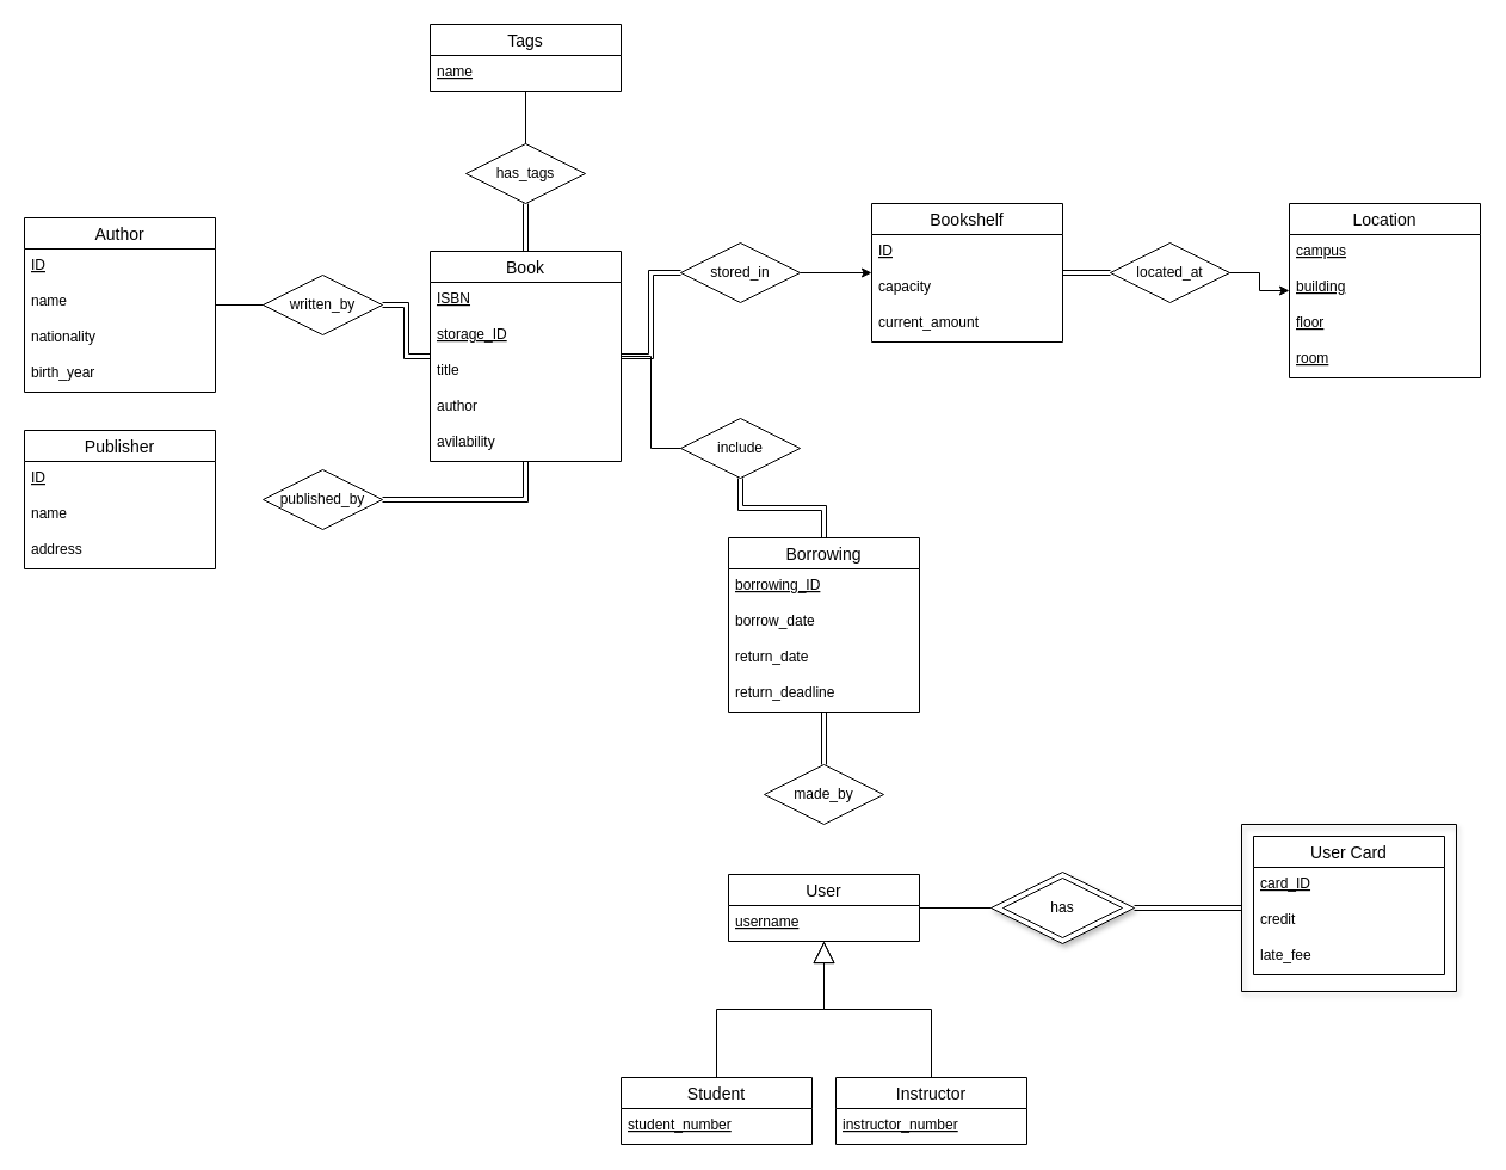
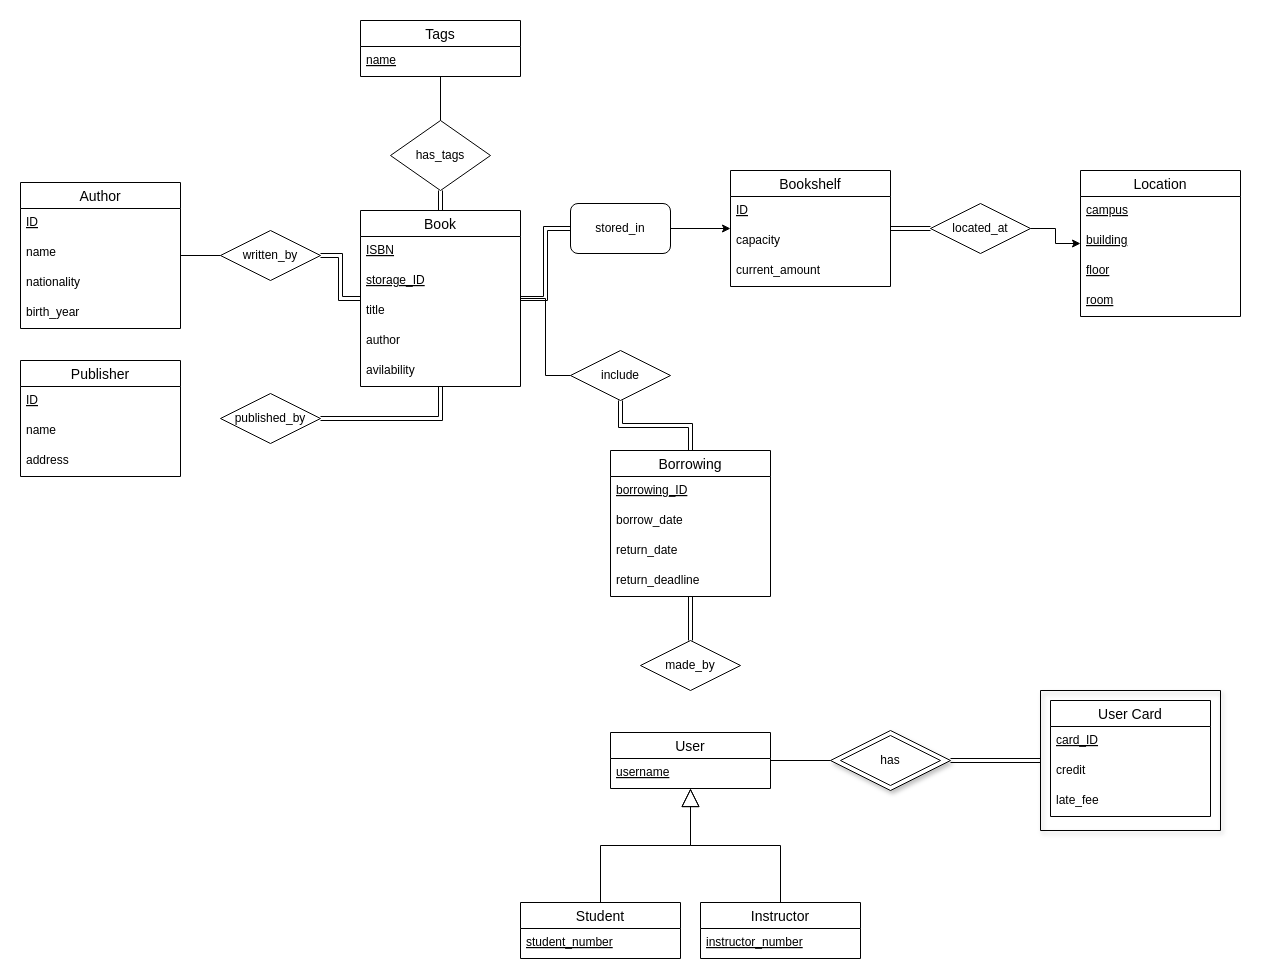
  <mxCell id="0" />
  <mxCell id="1" parent="0" />
  <mxCell id="2" value="" style="rhombus;whiteSpace=wrap;html=1;shadow=1;" parent="1" vertex="1"><mxGeometry x="830" y="730" width="120" height="60" as="geometry" /></mxCell>
  <mxCell id="3" value="Book" style="swimlane;fontStyle=0;childLayout=stackLayout;horizontal=1;startSize=26;horizontalStack=0;resizeParent=1;resizeParentMax=0;resizeLast=0;collapsible=1;marginBottom=0;align=center;fontSize=14;" parent="1" vertex="1"><mxGeometry x="360" y="210" width="160" height="176" as="geometry" /></mxCell>
  <mxCell id="4" value="ISBN" style="text;strokeColor=none;fillColor=none;spacingLeft=4;spacingRight=4;overflow=hidden;rotatable=0;points=[[0,0.5],[1,0.5]];portConstraint=eastwest;fontSize=12;fontStyle=4" parent="3" vertex="1"><mxGeometry y="26" width="160" height="30" as="geometry" /></mxCell>
  <mxCell id="5" value="storage_ID" style="text;strokeColor=none;fillColor=none;spacingLeft=4;spacingRight=4;overflow=hidden;rotatable=0;points=[[0,0.5],[1,0.5]];portConstraint=eastwest;fontSize=12;fontStyle=4" parent="3" vertex="1"><mxGeometry y="56" width="160" height="30" as="geometry" /></mxCell>
  <mxCell id="6" value="title" style="text;strokeColor=none;fillColor=none;spacingLeft=4;spacingRight=4;overflow=hidden;rotatable=0;points=[[0,0.5],[1,0.5]];portConstraint=eastwest;fontSize=12;" parent="3" vertex="1"><mxGeometry y="86" width="160" height="30" as="geometry" /></mxCell>
  <mxCell id="7" value="author" style="text;strokeColor=none;fillColor=none;spacingLeft=4;spacingRight=4;overflow=hidden;rotatable=0;points=[[0,0.5],[1,0.5]];portConstraint=eastwest;fontSize=12;" parent="3" vertex="1"><mxGeometry y="116" width="160" height="30" as="geometry" /></mxCell>
  <mxCell id="8" value="avilability" style="text;strokeColor=none;fillColor=none;spacingLeft=4;spacingRight=4;overflow=hidden;rotatable=0;points=[[0,0.5],[1,0.5]];portConstraint=eastwest;fontSize=12;" parent="3" vertex="1"><mxGeometry y="146" width="160" height="30" as="geometry" /></mxCell>
  <mxCell id="9" value="Bookshelf" style="swimlane;fontStyle=0;childLayout=stackLayout;horizontal=1;startSize=26;horizontalStack=0;resizeParent=1;resizeParentMax=0;resizeLast=0;collapsible=1;marginBottom=0;align=center;fontSize=14;" parent="1" vertex="1"><mxGeometry x="730" y="170" width="160" height="116" as="geometry" /></mxCell>
  <mxCell id="10" value="ID" style="text;strokeColor=none;fillColor=none;spacingLeft=4;spacingRight=4;overflow=hidden;rotatable=0;points=[[0,0.5],[1,0.5]];portConstraint=eastwest;fontSize=12;fontStyle=4" parent="9" vertex="1"><mxGeometry y="26" width="160" height="30" as="geometry" /></mxCell>
  <mxCell id="11" value="capacity" style="text;strokeColor=none;fillColor=none;spacingLeft=4;spacingRight=4;overflow=hidden;rotatable=0;points=[[0,0.5],[1,0.5]];portConstraint=eastwest;fontSize=12;" parent="9" vertex="1"><mxGeometry y="56" width="160" height="30" as="geometry" /></mxCell>
  <mxCell id="12" value="current_amount" style="text;strokeColor=none;fillColor=none;spacingLeft=4;spacingRight=4;overflow=hidden;rotatable=0;points=[[0,0.5],[1,0.5]];portConstraint=eastwest;fontSize=12;" vertex="1" parent="9"><mxGeometry y="86" width="160" height="30" as="geometry" /></mxCell>
  <mxCell id="13" value="Location" style="swimlane;fontStyle=0;childLayout=stackLayout;horizontal=1;startSize=26;horizontalStack=0;resizeParent=1;resizeParentMax=0;resizeLast=0;collapsible=1;marginBottom=0;align=center;fontSize=14;" parent="1" vertex="1"><mxGeometry x="1080" y="170" width="160" height="146" as="geometry" /></mxCell>
  <mxCell id="14" value="campus" style="text;strokeColor=none;fillColor=none;spacingLeft=4;spacingRight=4;overflow=hidden;rotatable=0;points=[[0,0.5],[1,0.5]];portConstraint=eastwest;fontSize=12;fontStyle=4" parent="13" vertex="1"><mxGeometry y="26" width="160" height="30" as="geometry" /></mxCell>
  <mxCell id="15" value="building" style="text;strokeColor=none;fillColor=none;spacingLeft=4;spacingRight=4;overflow=hidden;rotatable=0;points=[[0,0.5],[1,0.5]];portConstraint=eastwest;fontSize=12;fontStyle=4" parent="13" vertex="1"><mxGeometry y="56" width="160" height="30" as="geometry" /></mxCell>
  <mxCell id="16" value="floor" style="text;strokeColor=none;fillColor=none;spacingLeft=4;spacingRight=4;overflow=hidden;rotatable=0;points=[[0,0.5],[1,0.5]];portConstraint=eastwest;fontSize=12;fontStyle=4" parent="13" vertex="1"><mxGeometry y="86" width="160" height="30" as="geometry" /></mxCell>
  <mxCell id="17" value="room" style="text;strokeColor=none;fillColor=none;spacingLeft=4;spacingRight=4;overflow=hidden;rotatable=0;points=[[0,0.5],[1,0.5]];portConstraint=eastwest;fontSize=12;fontStyle=4" vertex="1" parent="13"><mxGeometry y="116" width="160" height="30" as="geometry" /></mxCell>
  <mxCell id="18" style="edgeStyle=orthogonalEdgeStyle;shape=link;rounded=0;orthogonalLoop=1;jettySize=auto;html=1;exitX=0;exitY=0.5;exitDx=0;exitDy=0;" parent="1" source="20" target="3" edge="1"><mxGeometry relative="1" as="geometry" /></mxCell>
  <mxCell id="19" style="edgeStyle=orthogonalEdgeStyle;rounded=0;orthogonalLoop=1;jettySize=auto;html=1;exitX=1;exitY=0.5;exitDx=0;exitDy=0;" parent="1" source="20" target="9" edge="1"><mxGeometry relative="1" as="geometry" /></mxCell>
- <mxCell id="20" value="stored_in" style="rhombus;whiteSpace=wrap;html=1;" parent="1" vertex="1"><mxGeometry x="570" y="203" width="100" height="50" as="geometry" /></mxCell>
+ <mxCell id="20" value="stored_in" style="whiteSpace=wrap;html=1;rounded=1;" parent="1" vertex="1"><mxGeometry x="570" y="203" width="100" height="50" as="geometry" /></mxCell>
  <mxCell id="21" style="edgeStyle=orthogonalEdgeStyle;rounded=0;orthogonalLoop=1;jettySize=auto;html=1;exitX=0;exitY=0.5;exitDx=0;exitDy=0;shape=link;" parent="1" source="23" target="9" edge="1"><mxGeometry relative="1" as="geometry" /></mxCell>
  <mxCell id="22" style="edgeStyle=orthogonalEdgeStyle;rounded=0;orthogonalLoop=1;jettySize=auto;html=1;exitX=1;exitY=0.5;exitDx=0;exitDy=0;" parent="1" source="23" target="13" edge="1"><mxGeometry relative="1" as="geometry" /></mxCell>
  <mxCell id="23" value="located_at" style="rhombus;whiteSpace=wrap;html=1;" parent="1" vertex="1"><mxGeometry x="930" y="203" width="100" height="50" as="geometry" /></mxCell>
  <mxCell id="24" value="Author" style="swimlane;fontStyle=0;childLayout=stackLayout;horizontal=1;startSize=26;horizontalStack=0;resizeParent=1;resizeParentMax=0;resizeLast=0;collapsible=1;marginBottom=0;align=center;fontSize=14;" parent="1" vertex="1"><mxGeometry x="20" y="182" width="160" height="146" as="geometry" /></mxCell>
  <mxCell id="25" value="ID" style="text;strokeColor=none;fillColor=none;spacingLeft=4;spacingRight=4;overflow=hidden;rotatable=0;points=[[0,0.5],[1,0.5]];portConstraint=eastwest;fontSize=12;fontStyle=4" parent="24" vertex="1"><mxGeometry y="26" width="160" height="30" as="geometry" /></mxCell>
  <mxCell id="26" value="name" style="text;strokeColor=none;fillColor=none;spacingLeft=4;spacingRight=4;overflow=hidden;rotatable=0;points=[[0,0.5],[1,0.5]];portConstraint=eastwest;fontSize=12;" parent="24" vertex="1"><mxGeometry y="56" width="160" height="30" as="geometry" /></mxCell>
  <mxCell id="27" value="nationality" style="text;strokeColor=none;fillColor=none;spacingLeft=4;spacingRight=4;overflow=hidden;rotatable=0;points=[[0,0.5],[1,0.5]];portConstraint=eastwest;fontSize=12;" parent="24" vertex="1"><mxGeometry y="86" width="160" height="30" as="geometry" /></mxCell>
  <mxCell id="28" value="birth_year" style="text;strokeColor=none;fillColor=none;spacingLeft=4;spacingRight=4;overflow=hidden;rotatable=0;points=[[0,0.5],[1,0.5]];portConstraint=eastwest;fontSize=12;" parent="24" vertex="1"><mxGeometry y="116" width="160" height="30" as="geometry" /></mxCell>
  <mxCell id="29" value="Publisher" style="swimlane;fontStyle=0;childLayout=stackLayout;horizontal=1;startSize=26;horizontalStack=0;resizeParent=1;resizeParentMax=0;resizeLast=0;collapsible=1;marginBottom=0;align=center;fontSize=14;" parent="1" vertex="1"><mxGeometry x="20" y="360" width="160" height="116" as="geometry" /></mxCell>
  <mxCell id="30" value="ID" style="text;strokeColor=none;fillColor=none;spacingLeft=4;spacingRight=4;overflow=hidden;rotatable=0;points=[[0,0.5],[1,0.5]];portConstraint=eastwest;fontSize=12;fontStyle=4" parent="29" vertex="1"><mxGeometry y="26" width="160" height="30" as="geometry" /></mxCell>
  <mxCell id="31" value="name" style="text;strokeColor=none;fillColor=none;spacingLeft=4;spacingRight=4;overflow=hidden;rotatable=0;points=[[0,0.5],[1,0.5]];portConstraint=eastwest;fontSize=12;" parent="29" vertex="1"><mxGeometry y="56" width="160" height="30" as="geometry" /></mxCell>
  <mxCell id="32" value="address" style="text;strokeColor=none;fillColor=none;spacingLeft=4;spacingRight=4;overflow=hidden;rotatable=0;points=[[0,0.5],[1,0.5]];portConstraint=eastwest;fontSize=12;" parent="29" vertex="1"><mxGeometry y="86" width="160" height="30" as="geometry" /></mxCell>
  <mxCell id="33" style="edgeStyle=orthogonalEdgeStyle;rounded=0;orthogonalLoop=1;jettySize=auto;html=1;exitX=1;exitY=0.5;exitDx=0;exitDy=0;shape=link;" parent="1" source="34" target="3" edge="1"><mxGeometry relative="1" as="geometry" /></mxCell>
  <mxCell id="34" value="written_by" style="rhombus;whiteSpace=wrap;html=1;" parent="1" vertex="1"><mxGeometry x="220" y="230" width="100" height="50" as="geometry" /></mxCell>
  <mxCell id="35" style="edgeStyle=orthogonalEdgeStyle;rounded=0;orthogonalLoop=1;jettySize=auto;html=1;exitX=1;exitY=0.5;exitDx=0;exitDy=0;shape=link;" parent="1" source="36" target="3" edge="1"><mxGeometry relative="1" as="geometry" /></mxCell>
  <mxCell id="36" value="published_by" style="rhombus;whiteSpace=wrap;html=1;" parent="1" vertex="1"><mxGeometry x="220" y="393" width="100" height="50" as="geometry" /></mxCell>
  <mxCell id="37" value="Student" style="swimlane;fontStyle=0;childLayout=stackLayout;horizontal=1;startSize=26;horizontalStack=0;resizeParent=1;resizeParentMax=0;resizeLast=0;collapsible=1;marginBottom=0;align=center;fontSize=14;" parent="1" vertex="1"><mxGeometry x="520" y="902" width="160" height="56" as="geometry" /></mxCell>
  <mxCell id="38" value="student_number" style="text;strokeColor=none;fillColor=none;spacingLeft=4;spacingRight=4;overflow=hidden;rotatable=0;points=[[0,0.5],[1,0.5]];portConstraint=eastwest;fontSize=12;fontStyle=4" parent="37" vertex="1"><mxGeometry y="26" width="160" height="30" as="geometry" /></mxCell>
  <mxCell id="39" value="User" style="swimlane;fontStyle=0;childLayout=stackLayout;horizontal=1;startSize=26;horizontalStack=0;resizeParent=1;resizeParentMax=0;resizeLast=0;collapsible=1;marginBottom=0;align=center;fontSize=14;" parent="1" vertex="1"><mxGeometry x="610" y="732" width="160" height="56" as="geometry" /></mxCell>
  <mxCell id="40" value="username" style="text;strokeColor=none;fillColor=none;spacingLeft=4;spacingRight=4;overflow=hidden;rotatable=0;points=[[0,0.5],[1,0.5]];portConstraint=eastwest;fontSize=12;fontStyle=4" parent="39" vertex="1"><mxGeometry y="26" width="160" height="30" as="geometry" /></mxCell>
  <mxCell id="41" value="Instructor" style="swimlane;fontStyle=0;childLayout=stackLayout;horizontal=1;startSize=26;horizontalStack=0;resizeParent=1;resizeParentMax=0;resizeLast=0;collapsible=1;marginBottom=0;align=center;fontSize=14;" parent="1" vertex="1"><mxGeometry x="700" y="902" width="160" height="56" as="geometry" /></mxCell>
  <mxCell id="42" value="instructor_number" style="text;strokeColor=none;fillColor=none;spacingLeft=4;spacingRight=4;overflow=hidden;rotatable=0;points=[[0,0.5],[1,0.5]];portConstraint=eastwest;fontSize=12;fontStyle=4" parent="41" vertex="1"><mxGeometry y="26" width="160" height="30" as="geometry" /></mxCell>
  <mxCell id="43" value="" style="endArrow=none;html=1;rounded=0;" parent="1" source="24" target="34" edge="1"><mxGeometry width="50" height="50" relative="1" as="geometry"><mxPoint x="200" y="390" as="sourcePoint" /><mxPoint x="250" y="340" as="targetPoint" /></mxGeometry></mxCell>
  <mxCell id="44" value="" style="endArrow=block;endSize=16;endFill=0;html=1;rounded=0;edgeStyle=orthogonalEdgeStyle;" parent="1" source="37" target="39" edge="1"><mxGeometry width="160" relative="1" as="geometry"><mxPoint x="425" y="832" as="sourcePoint" /><mxPoint x="585" y="832" as="targetPoint" /></mxGeometry></mxCell>
  <mxCell id="45" value="" style="endArrow=block;endSize=16;endFill=0;html=1;rounded=0;edgeStyle=orthogonalEdgeStyle;" parent="1" source="41" target="39" edge="1"><mxGeometry width="160" relative="1" as="geometry"><mxPoint x="615" y="912" as="sourcePoint" /><mxPoint x="715" y="828" as="targetPoint" /></mxGeometry></mxCell>
  <mxCell id="46" value="Borrowing" style="swimlane;fontStyle=0;childLayout=stackLayout;horizontal=1;startSize=26;horizontalStack=0;resizeParent=1;resizeParentMax=0;resizeLast=0;collapsible=1;marginBottom=0;align=center;fontSize=14;" parent="1" vertex="1"><mxGeometry x="610" y="450" width="160" height="146" as="geometry" /></mxCell>
  <mxCell id="47" value="borrowing_ID" style="text;strokeColor=none;fillColor=none;spacingLeft=4;spacingRight=4;overflow=hidden;rotatable=0;points=[[0,0.5],[1,0.5]];portConstraint=eastwest;fontSize=12;fontStyle=4" parent="46" vertex="1"><mxGeometry y="26" width="160" height="30" as="geometry" /></mxCell>
  <mxCell id="48" value="borrow_date" style="text;strokeColor=none;fillColor=none;spacingLeft=4;spacingRight=4;overflow=hidden;rotatable=0;points=[[0,0.5],[1,0.5]];portConstraint=eastwest;fontSize=12;" parent="46" vertex="1"><mxGeometry y="56" width="160" height="30" as="geometry" /></mxCell>
  <mxCell id="49" value="return_date" style="text;strokeColor=none;fillColor=none;spacingLeft=4;spacingRight=4;overflow=hidden;rotatable=0;points=[[0,0.5],[1,0.5]];portConstraint=eastwest;fontSize=12;" parent="46" vertex="1"><mxGeometry y="86" width="160" height="30" as="geometry" /></mxCell>
  <mxCell id="50" value="return_deadline" style="text;strokeColor=none;fillColor=none;spacingLeft=4;spacingRight=4;overflow=hidden;rotatable=0;points=[[0,0.5],[1,0.5]];portConstraint=eastwest;fontSize=12;" parent="46" vertex="1"><mxGeometry y="116" width="160" height="30" as="geometry" /></mxCell>
  <mxCell id="51" style="edgeStyle=orthogonalEdgeStyle;rounded=0;orthogonalLoop=1;jettySize=auto;html=1;shape=link;" parent="1" source="52" target="46" edge="1"><mxGeometry relative="1" as="geometry" /></mxCell>
  <mxCell id="52" value="made_by" style="rhombus;whiteSpace=wrap;html=1;" parent="1" vertex="1"><mxGeometry x="640" y="640" width="100" height="50" as="geometry" /></mxCell>
  <mxCell id="53" style="edgeStyle=orthogonalEdgeStyle;shape=link;rounded=0;orthogonalLoop=1;jettySize=auto;html=1;exitX=0.5;exitY=1;exitDx=0;exitDy=0;" parent="1" source="54" target="46" edge="1"><mxGeometry relative="1" as="geometry" /></mxCell>
  <mxCell id="54" value="include" style="rhombus;whiteSpace=wrap;html=1;" parent="1" vertex="1"><mxGeometry x="570" y="350" width="100" height="50" as="geometry" /></mxCell>
  <mxCell id="55" value="" style="endArrow=none;html=1;rounded=0;entryX=0;entryY=0.5;entryDx=0;entryDy=0;edgeStyle=orthogonalEdgeStyle;" parent="1" source="3" target="54" edge="1"><mxGeometry width="50" height="50" relative="1" as="geometry"><mxPoint x="420" y="600" as="sourcePoint" /><mxPoint x="470" y="550" as="targetPoint" /></mxGeometry></mxCell>
  <mxCell id="56" style="edgeStyle=orthogonalEdgeStyle;rounded=0;orthogonalLoop=1;jettySize=auto;html=1;shape=link;" parent="1" source="2" target="63" edge="1"><mxGeometry relative="1" as="geometry"><mxPoint x="950" y="760" as="sourcePoint" /></mxGeometry></mxCell>
  <mxCell id="57" value="has" style="rhombus;whiteSpace=wrap;html=1;" parent="1" vertex="1"><mxGeometry x="840" y="735" width="100" height="50" as="geometry" /></mxCell>
  <mxCell id="58" value="User Card" style="swimlane;fontStyle=0;childLayout=stackLayout;horizontal=1;startSize=26;horizontalStack=0;resizeParent=1;resizeParentMax=0;resizeLast=0;collapsible=1;marginBottom=0;align=center;fontSize=14;" parent="1" vertex="1"><mxGeometry x="1050" y="700" width="160" height="116" as="geometry" /></mxCell>
  <mxCell id="59" value="card_ID" style="text;strokeColor=none;fillColor=none;spacingLeft=4;spacingRight=4;overflow=hidden;rotatable=0;points=[[0,0.5],[1,0.5]];portConstraint=eastwest;fontSize=12;fontStyle=4" parent="58" vertex="1"><mxGeometry y="26" width="160" height="30" as="geometry" /></mxCell>
  <mxCell id="60" value="credit" style="text;strokeColor=none;fillColor=none;spacingLeft=4;spacingRight=4;overflow=hidden;rotatable=0;points=[[0,0.5],[1,0.5]];portConstraint=eastwest;fontSize=12;" parent="58" vertex="1"><mxGeometry y="56" width="160" height="30" as="geometry" /></mxCell>
  <mxCell id="61" value="late_fee" style="text;strokeColor=none;fillColor=none;spacingLeft=4;spacingRight=4;overflow=hidden;rotatable=0;points=[[0,0.5],[1,0.5]];portConstraint=eastwest;fontSize=12;" parent="58" vertex="1"><mxGeometry y="86" width="160" height="30" as="geometry" /></mxCell>
  <mxCell id="62" value="" style="endArrow=none;html=1;rounded=0;edgeStyle=orthogonalEdgeStyle;entryX=0;entryY=0.5;entryDx=0;entryDy=0;" parent="1" source="39" target="2" edge="1"><mxGeometry width="50" height="50" relative="1" as="geometry"><mxPoint x="870" y="702" as="sourcePoint" /><mxPoint x="920" y="652" as="targetPoint" /></mxGeometry></mxCell>
  <mxCell id="63" value="" style="swimlane;startSize=0;shadow=1;" parent="1" vertex="1"><mxGeometry x="1040" y="690" width="180" height="140" as="geometry"><mxRectangle x="710" y="550" width="50" height="40" as="alternateBounds" /></mxGeometry></mxCell>
  <mxCell id="64" value="Tags" style="swimlane;fontStyle=0;childLayout=stackLayout;horizontal=1;startSize=26;horizontalStack=0;resizeParent=1;resizeParentMax=0;resizeLast=0;collapsible=1;marginBottom=0;align=center;fontSize=14;" vertex="1" parent="1"><mxGeometry x="360" y="20" width="160" height="56" as="geometry" /></mxCell>
  <mxCell id="65" value="name" style="text;strokeColor=none;fillColor=none;spacingLeft=4;spacingRight=4;overflow=hidden;rotatable=0;points=[[0,0.5],[1,0.5]];portConstraint=eastwest;fontSize=12;fontStyle=4" vertex="1" parent="64"><mxGeometry y="26" width="160" height="30" as="geometry" /></mxCell>
- <mxCell id="66" value="has_tags" style="rhombus;whiteSpace=wrap;html=1;" vertex="1" parent="1"><mxGeometry x="390" width="100" height="50" as="geometry" y="120" /></mxCell>
+ <mxCell id="66" value="has_tags" style="rhombus;whiteSpace=wrap;html=1;" vertex="1" parent="1"><mxGeometry x="390" y="120" width="100" height="70" as="geometry" /></mxCell>
  <mxCell id="67" value="" style="endArrow=none;html=1;rounded=0;entryX=0.5;entryY=1;entryDx=0;entryDy=0;shape=link;" edge="1" parent="1" source="3" target="66"><mxGeometry width="50" height="50" relative="1" as="geometry"><mxPoint x="190" y="265" as="sourcePoint" /><mxPoint x="230" y="265" as="targetPoint" /></mxGeometry></mxCell>
  <mxCell id="68" value="" style="endArrow=none;html=1;rounded=0;exitX=0.5;exitY=0;exitDx=0;exitDy=0;" edge="1" parent="1" source="66" target="64"><mxGeometry width="50" height="50" relative="1" as="geometry"><mxPoint x="200" y="285" as="sourcePoint" /><mxPoint x="240" y="285" as="targetPoint" /></mxGeometry></mxCell>
